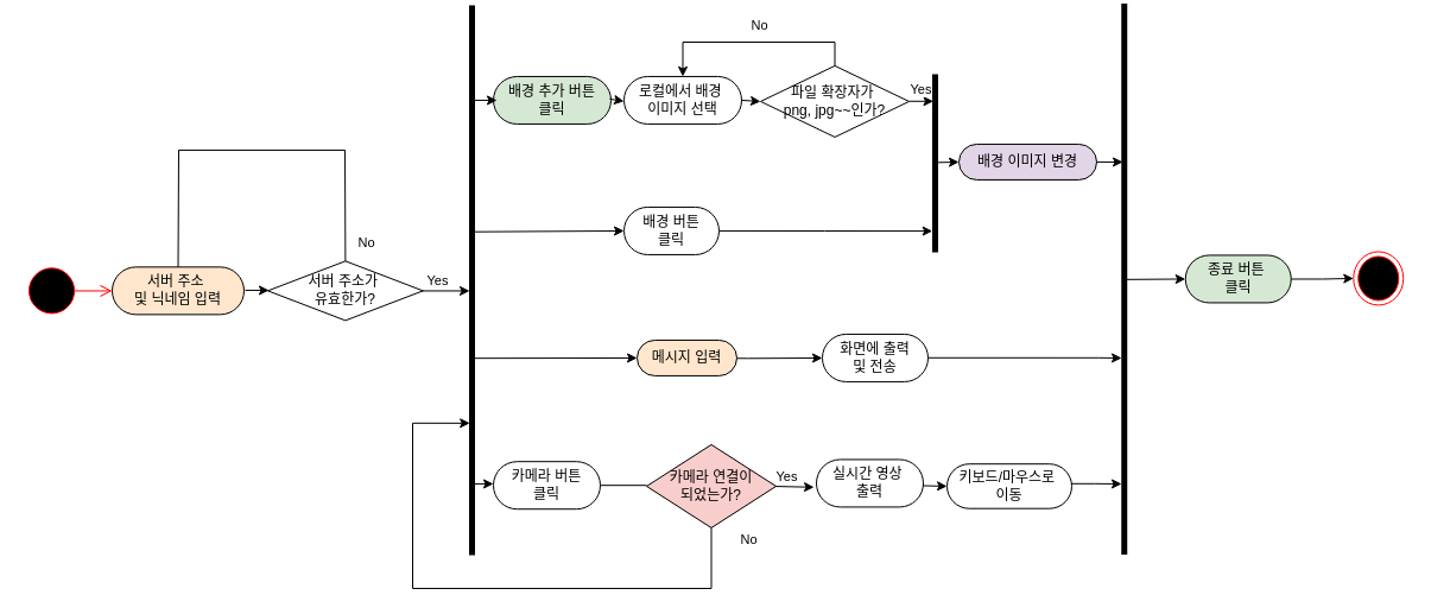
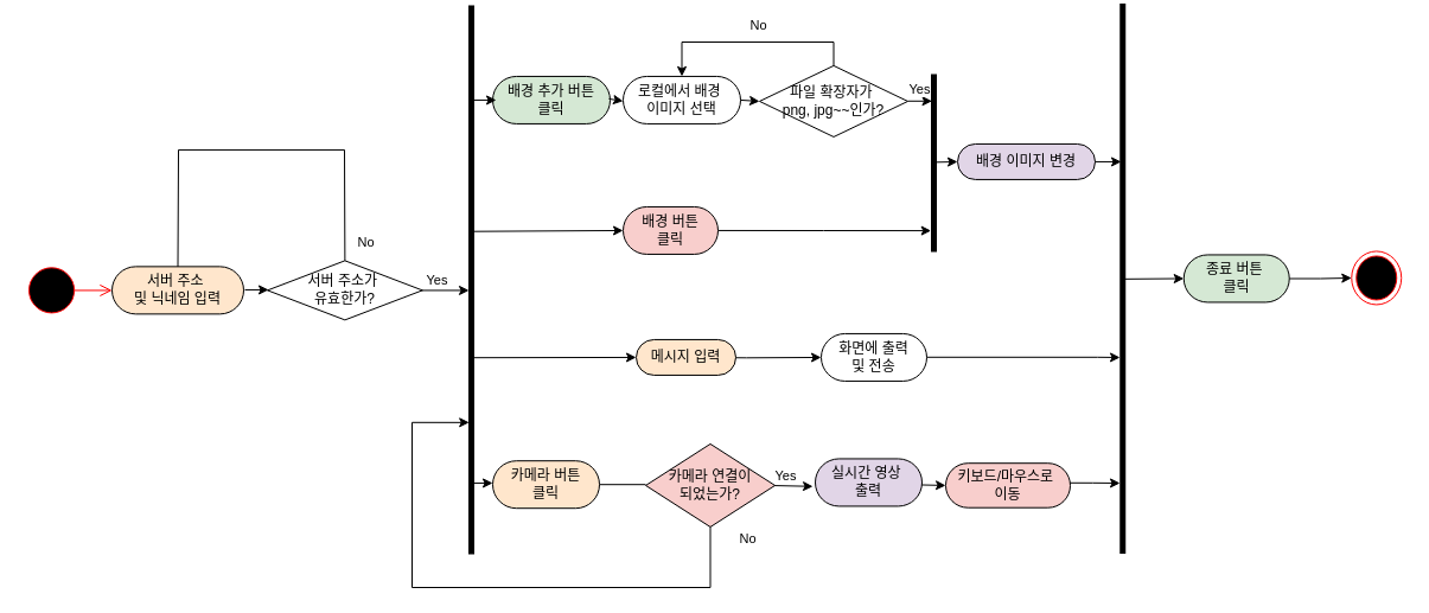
  <mxCell id="0" />
  <mxCell id="1" parent="0" />
  <mxCell id="2" value="" style="ellipse;html=1;shape=endState;fillColor=#000000;strokeColor=#ff0000;rotation=-90;" vertex="1" parent="1"><mxGeometry x="1137.75" y="178.95" width="45" height="42" as="geometry" /></mxCell>
  <mxCell id="3" value="" style="ellipse;html=1;shape=startState;fillColor=#000000;strokeColor=#ff0000;rotation=-90;" vertex="1" parent="1"><mxGeometry x="20" y="187.28" width="46.09" height="46.17" as="geometry" /></mxCell>
  <mxCell id="4" value="" style="edgeStyle=orthogonalEdgeStyle;html=1;verticalAlign=bottom;endArrow=open;endSize=8;strokeColor=#ff0000;rounded=0;" edge="1" parent="1"><mxGeometry relative="1" as="geometry"><mxPoint x="94" y="210.45" as="targetPoint" /><mxPoint x="62" y="210.45" as="sourcePoint" /></mxGeometry></mxCell>
  <mxCell id="5" value="서버 주소&amp;nbsp;&lt;div&gt;및 닉네임 입력&lt;/div&gt;" style="rounded=1;whiteSpace=wrap;html=1;arcSize=50;rotation=0;fillColor=#ffe6cc;" vertex="1" parent="1"><mxGeometry x="94" y="190.36" width="111" height="40" as="geometry" /></mxCell>
  <mxCell id="6" value="서버 주소가&amp;nbsp;&lt;div&gt;유효한가?&lt;/div&gt;" style="rhombus;whiteSpace=wrap;html=1;rotation=0;" vertex="1" parent="1"><mxGeometry x="225" y="185.36" width="130.75" height="50" as="geometry" /></mxCell>
  <mxCell id="7" value="" style="endArrow=classic;html=1;rounded=0;" edge="1" parent="1"><mxGeometry width="50" height="50" relative="1" as="geometry"><mxPoint x="206" y="209.95" as="sourcePoint" /><mxPoint x="226" y="209.95" as="targetPoint" /></mxGeometry></mxCell>
  <mxCell id="8" value="" style="endArrow=classic;html=1;rounded=0;" edge="1" parent="1"><mxGeometry width="50" height="50" relative="1" as="geometry"><mxPoint x="355" y="210.45" as="sourcePoint" /><mxPoint x="395" y="210.45" as="targetPoint" /></mxGeometry></mxCell>
  <mxCell id="9" value="Yes" style="edgeLabel;html=1;align=center;verticalAlign=middle;resizable=0;points=[];rotation=0;" vertex="1" connectable="0" parent="8"><mxGeometry x="-0.15" y="-5" relative="1" as="geometry"><mxPoint x="-5" y="-14" as="offset" /></mxGeometry></mxCell>
  <mxCell id="10" value="" style="endArrow=none;html=1;rounded=0;exitX=0.5;exitY=0;exitDx=0;exitDy=0;entryX=0.5;entryY=0;entryDx=0;entryDy=0;" edge="1" parent="1" source="6" target="5"><mxGeometry width="50" height="50" relative="1" as="geometry"><mxPoint x="287" y="180.95" as="sourcePoint" /><mxPoint x="97" y="120.95" as="targetPoint" /><Array as="points"><mxPoint x="290" y="91.95" /><mxPoint x="150" y="91.95" /></Array></mxGeometry></mxCell>
  <mxCell id="11" value="No" style="edgeLabel;html=1;align=center;verticalAlign=middle;resizable=0;points=[];rotation=0;" vertex="1" connectable="0" parent="10"><mxGeometry x="-0.787" y="1" relative="1" as="geometry"><mxPoint x="18" y="19" as="offset" /></mxGeometry></mxCell>
  <mxCell id="12" value="" style="line;strokeWidth=5;fillColor=none;align=left;verticalAlign=middle;spacingTop=-1;spacingLeft=3;spacingRight=3;rotatable=0;labelPosition=right;points=[];portConstraint=eastwest;strokeColor=inherit;rotation=-90;" vertex="1" parent="1"><mxGeometry x="165.5" y="197.45" width="463" height="8" as="geometry" /></mxCell>
  <mxCell id="13" style="edgeStyle=orthogonalEdgeStyle;rounded=0;orthogonalLoop=1;jettySize=auto;html=1;exitX=1;exitY=0.5;exitDx=0;exitDy=0;entryX=0;entryY=0.5;entryDx=0;entryDy=0;endArrow=none;" edge="1" parent="1" source="14" target="37"><mxGeometry relative="1" as="geometry"><mxPoint x="535" y="375.78" as="targetPoint" /></mxGeometry></mxCell>
- <mxCell id="14" value="카메라 버튼&lt;div&gt;클릭&lt;/div&gt;" style="rounded=1;whiteSpace=wrap;html=1;arcSize=50;rotation=0;" vertex="1" parent="1"><mxGeometry x="415" y="354.2" width="90" height="40" as="geometry" /></mxCell>
+ <mxCell id="14" value="카메라 버튼&lt;div&gt;클릭&lt;/div&gt;" style="rounded=1;whiteSpace=wrap;html=1;arcSize=50;rotation=0;fillColor=#ffe6cc;" vertex="1" parent="1"><mxGeometry x="415" y="354.2" width="90" height="40" as="geometry" /></mxCell>
  <mxCell id="15" style="edgeStyle=orthogonalEdgeStyle;rounded=0;orthogonalLoop=1;jettySize=auto;html=1;entryX=0;entryY=0.5;entryDx=0;entryDy=0;" edge="1" parent="1" target="48"><mxGeometry relative="1" as="geometry"><mxPoint x="554" y="266.95" as="targetPoint" /><mxPoint x="565" y="266.78" as="sourcePoint" /></mxGeometry></mxCell>
  <mxCell id="16" value="메시지 입력" style="rounded=1;whiteSpace=wrap;html=1;arcSize=50;rotation=0;fillColor=#ffe6cc;" vertex="1" parent="1"><mxGeometry x="536" y="251.95" width="84" height="30" as="geometry" /></mxCell>
  <mxCell id="17" style="edgeStyle=orthogonalEdgeStyle;rounded=0;orthogonalLoop=1;jettySize=auto;html=1;" edge="1" parent="1"><mxGeometry relative="1" as="geometry"><mxPoint x="944" y="373" as="targetPoint" /><mxPoint x="894" y="372.78" as="sourcePoint" /><Array as="points"><mxPoint x="921" y="373" /><mxPoint x="953" y="373" /></Array></mxGeometry></mxCell>
- <mxCell id="18" value="키보드/마우스로&lt;span style=&quot;background-color: initial;&quot;&gt;&amp;nbsp;&lt;/span&gt;&lt;div&gt;&lt;span style=&quot;background-color: initial;&quot;&gt;이동&lt;/span&gt;&lt;/div&gt;" style="rounded=1;whiteSpace=wrap;html=1;arcSize=50;rotation=0;" vertex="1" parent="1"><mxGeometry x="797" y="356.2" width="105" height="37.5" as="geometry" /></mxCell>
+ <mxCell id="18" value="키보드/마우스로&lt;span style=&quot;background-color: initial;&quot;&gt;&amp;nbsp;&lt;/span&gt;&lt;div&gt;&lt;span style=&quot;background-color: initial;&quot;&gt;이동&lt;/span&gt;&lt;/div&gt;" style="rounded=1;whiteSpace=wrap;html=1;arcSize=50;rotation=0;fillColor=#f8cecc;" vertex="1" parent="1"><mxGeometry x="797" y="356.2" width="105" height="37.5" as="geometry" /></mxCell>
  <mxCell id="19" style="edgeStyle=orthogonalEdgeStyle;rounded=0;orthogonalLoop=1;jettySize=auto;html=1;exitX=1;exitY=0.5;exitDx=0;exitDy=0;entryX=0.119;entryY=0.21;entryDx=0;entryDy=0;entryPerimeter=0;" edge="1" parent="1" source="20" target="31"><mxGeometry relative="1" as="geometry"><mxPoint x="777" y="159.95" as="targetPoint" /><mxPoint x="613" y="159.78" as="sourcePoint" /></mxGeometry></mxCell>
- <mxCell id="20" value="배경 버튼&lt;div&gt;클릭&lt;/div&gt;" style="rounded=1;whiteSpace=wrap;html=1;arcSize=50;rotation=0;" vertex="1" parent="1"><mxGeometry x="525" y="139.95" width="80" height="40" as="geometry" /></mxCell>
+ <mxCell id="20" value="배경 버튼&lt;div&gt;클릭&lt;/div&gt;" style="rounded=1;whiteSpace=wrap;html=1;arcSize=50;rotation=0;fillColor=#f8cecc;" vertex="1" parent="1"><mxGeometry x="525" y="139.95" width="80" height="40" as="geometry" /></mxCell>
  <mxCell id="21" value="배경 추가 버튼&lt;div&gt;클릭&lt;/div&gt;" style="rounded=1;whiteSpace=wrap;html=1;arcSize=50;rotation=0;fillColor=#d5e8d4;" vertex="1" parent="1"><mxGeometry x="415" y="29.95" width="99" height="40" as="geometry" /></mxCell>
  <mxCell id="22" value="" style="endArrow=classic;html=1;rounded=0;entryX=0.5;entryY=0;entryDx=0;entryDy=0;" edge="1" parent="1"><mxGeometry width="50" height="50" relative="1" as="geometry"><mxPoint x="398" y="372.95" as="sourcePoint" /><mxPoint x="415" y="372.95" as="targetPoint" /></mxGeometry></mxCell>
  <mxCell id="23" value="" style="endArrow=classic;html=1;rounded=0;entryX=0;entryY=0.5;entryDx=0;entryDy=0;exitX=0.358;exitY=0.527;exitDx=0;exitDy=0;exitPerimeter=0;" edge="1" parent="1" source="12" target="16"><mxGeometry width="50" height="50" relative="1" as="geometry"><mxPoint x="474" y="266.95" as="sourcePoint" /><mxPoint x="491" y="267.95" as="targetPoint" /></mxGeometry></mxCell>
  <mxCell id="24" style="edgeStyle=orthogonalEdgeStyle;rounded=0;orthogonalLoop=1;jettySize=auto;html=1;exitX=0.5;exitY=0;exitDx=0;exitDy=0;entryX=0.5;entryY=0;entryDx=0;entryDy=0;" edge="1" parent="1" source="26" target="27"><mxGeometry relative="1" as="geometry" /></mxCell>
  <mxCell id="25" value="No" style="edgeLabel;html=1;align=center;verticalAlign=middle;resizable=0;points=[];rotation=0;" vertex="1" connectable="0" parent="24"><mxGeometry x="-0.535" relative="1" as="geometry"><mxPoint x="-43" y="-15" as="offset" /></mxGeometry></mxCell>
  <mxCell id="26" value="파일 확장자가&amp;nbsp;&lt;div&gt;png, jpg~~인가?&lt;/div&gt;" style="rhombus;whiteSpace=wrap;html=1;rotation=0;" vertex="1" parent="1"><mxGeometry x="640" y="20.95" width="125" height="60" as="geometry" /></mxCell>
  <mxCell id="27" value="로컬에서 배경&amp;nbsp;&lt;div&gt;이미지 선택&lt;/div&gt;" style="rounded=1;whiteSpace=wrap;html=1;arcSize=50;rotation=0;" vertex="1" parent="1"><mxGeometry x="525" y="29.95" width="99" height="40" as="geometry" /></mxCell>
  <mxCell id="28" value="" style="endArrow=classic;html=1;rounded=0;entryX=0;entryY=0.5;entryDx=0;entryDy=0;exitX=1;exitY=0.5;exitDx=0;exitDy=0;" edge="1" parent="1" source="27" target="26"><mxGeometry width="50" height="50" relative="1" as="geometry"><mxPoint x="624" y="48.95" as="sourcePoint" /><mxPoint x="635" y="50.78" as="targetPoint" /></mxGeometry></mxCell>
  <mxCell id="29" style="edgeStyle=orthogonalEdgeStyle;rounded=0;orthogonalLoop=1;jettySize=auto;html=1;exitX=0.5;exitY=1;exitDx=0;exitDy=0;" edge="1" parent="1"><mxGeometry relative="1" as="geometry"><mxPoint x="945" y="101.95" as="targetPoint" /><mxPoint x="880" y="101.95" as="sourcePoint" /></mxGeometry></mxCell>
  <mxCell id="30" value="배경 이미지 변경" style="rounded=1;whiteSpace=wrap;html=1;arcSize=50;rotation=0;fillColor=#e1d5e7;" vertex="1" parent="1"><mxGeometry x="807" y="86.95" width="116" height="30" as="geometry" /></mxCell>
  <mxCell id="31" value="" style="line;strokeWidth=5;fillColor=none;align=left;verticalAlign=middle;spacingTop=-1;spacingLeft=3;spacingRight=3;rotatable=0;labelPosition=right;points=[];portConstraint=eastwest;strokeColor=inherit;rotation=-90;" vertex="1" parent="1"><mxGeometry x="712" y="98.95" width="150" height="8" as="geometry" /></mxCell>
  <mxCell id="32" style="edgeStyle=orthogonalEdgeStyle;rounded=0;orthogonalLoop=1;jettySize=auto;html=1;entryX=0.848;entryY=0.307;entryDx=0;entryDy=0;entryPerimeter=0;" edge="1" parent="1" target="31"><mxGeometry relative="1" as="geometry"><mxPoint x="765" y="50.78" as="sourcePoint" /></mxGeometry></mxCell>
  <mxCell id="33" value="Yes" style="edgeLabel;html=1;align=center;verticalAlign=middle;resizable=0;points=[];rotation=0;" vertex="1" connectable="0" parent="32"><mxGeometry x="-0.116" y="2" relative="1" as="geometry"><mxPoint y="-8" as="offset" /></mxGeometry></mxCell>
  <mxCell id="34" value="" style="endArrow=classic;html=1;rounded=0;entryX=0;entryY=0.5;entryDx=0;entryDy=0;exitX=0.504;exitY=0.67;exitDx=0;exitDy=0;exitPerimeter=0;" edge="1" parent="1" source="31" target="30"><mxGeometry width="50" height="50" relative="1" as="geometry"><mxPoint x="771" y="279.95" as="sourcePoint" /><mxPoint x="721" y="229.95" as="targetPoint" /></mxGeometry></mxCell>
  <mxCell id="35" style="edgeStyle=orthogonalEdgeStyle;rounded=0;orthogonalLoop=1;jettySize=auto;html=1;exitX=1;exitY=0.5;exitDx=0;exitDy=0;" edge="1" parent="1" source="37"><mxGeometry relative="1" as="geometry"><mxPoint x="685" y="375.78" as="targetPoint" /><Array as="points"><mxPoint x="650" y="374.78" /><mxPoint x="687" y="375.78" /></Array></mxGeometry></mxCell>
  <mxCell id="36" value="Yes" style="edgeLabel;html=1;align=center;verticalAlign=middle;resizable=0;points=[];rotation=0;" vertex="1" connectable="0" parent="35"><mxGeometry x="-0.285" y="9" relative="1" as="geometry"><mxPoint as="offset" /></mxGeometry></mxCell>
  <mxCell id="37" value="카메라 연결이&lt;div&gt;되었는가?&lt;/div&gt;" style="rhombus;whiteSpace=wrap;html=1;rotation=0;fillColor=#f8cecc;" vertex="1" parent="1"><mxGeometry x="544" y="339.95" width="109" height="70" as="geometry" /></mxCell>
  <mxCell id="38" style="edgeStyle=orthogonalEdgeStyle;rounded=0;orthogonalLoop=1;jettySize=auto;html=1;entryX=0;entryY=0.5;entryDx=0;entryDy=0;" edge="1" parent="1" target="18"><mxGeometry relative="1" as="geometry"><mxPoint x="740" y="373.78" as="sourcePoint" /></mxGeometry></mxCell>
- <mxCell id="39" value="실시간 영상&amp;nbsp;&lt;div&gt;출력&lt;/div&gt;" style="rounded=1;whiteSpace=wrap;html=1;arcSize=50;rotation=0;" vertex="1" parent="1"><mxGeometry x="687" y="352.45" width="90" height="40" as="geometry" /></mxCell>
+ <mxCell id="39" value="실시간 영상&amp;nbsp;&lt;div&gt;출력&lt;/div&gt;" style="rounded=1;whiteSpace=wrap;html=1;arcSize=50;rotation=0;fillColor=#e1d5e7;" vertex="1" parent="1"><mxGeometry x="687" y="352.45" width="90" height="40" as="geometry" /></mxCell>
  <mxCell id="40" style="edgeStyle=orthogonalEdgeStyle;rounded=0;orthogonalLoop=1;jettySize=auto;html=1;entryX=0.5;entryY=0;entryDx=0;entryDy=0;" edge="1" parent="1" source="50" target="2"><mxGeometry relative="1" as="geometry"><mxPoint x="937.75" y="238.78" as="targetPoint" /><mxPoint x="1067.75" y="201.28" as="sourcePoint" /></mxGeometry></mxCell>
  <mxCell id="41" value="" style="endArrow=classic;html=1;rounded=0;entryX=0;entryY=0.5;entryDx=0;entryDy=0;exitX=0.588;exitY=0.679;exitDx=0;exitDy=0;exitPerimeter=0;" edge="1" parent="1" source="12" target="20"><mxGeometry width="50" height="50" relative="1" as="geometry"><mxPoint x="465" y="160.95" as="sourcePoint" /><mxPoint x="485" y="160.95" as="targetPoint" /></mxGeometry></mxCell>
  <mxCell id="42" value="" style="endArrow=classic;html=1;rounded=0;entryX=0.5;entryY=0;entryDx=0;entryDy=0;exitX=0.301;exitY=0.648;exitDx=0;exitDy=0;exitPerimeter=0;" edge="1" parent="1"><mxGeometry width="50" height="50" relative="1" as="geometry"><mxPoint x="398" y="49.95" as="sourcePoint" /><mxPoint x="418" y="49.95" as="targetPoint" /></mxGeometry></mxCell>
  <mxCell id="43" value="" style="endArrow=classic;html=1;rounded=0;exitX=0.301;exitY=0.648;exitDx=0;exitDy=0;exitPerimeter=0;" edge="1" parent="1"><mxGeometry width="50" height="50" relative="1" as="geometry"><mxPoint x="513" y="48.95" as="sourcePoint" /><mxPoint x="525" y="50.78" as="targetPoint" /></mxGeometry></mxCell>
  <mxCell id="44" style="edgeStyle=orthogonalEdgeStyle;rounded=0;orthogonalLoop=1;jettySize=auto;html=1;exitX=0.5;exitY=1;exitDx=0;exitDy=0;entryX=0.24;entryY=0.273;entryDx=0;entryDy=0;entryPerimeter=0;" edge="1" parent="1" source="37" target="12"><mxGeometry relative="1" as="geometry"><mxPoint x="390" y="322" as="targetPoint" /><Array as="points"><mxPoint x="599" y="461" /><mxPoint x="347" y="461" /><mxPoint x="347" y="322" /></Array></mxGeometry></mxCell>
  <mxCell id="45" value="No" style="edgeLabel;html=1;align=center;verticalAlign=middle;resizable=0;points=[];rotation=0;" vertex="1" connectable="0" parent="44"><mxGeometry x="-0.86" y="4" relative="1" as="geometry"><mxPoint x="27" y="-24" as="offset" /></mxGeometry></mxCell>
  <mxCell id="46" value="" style="line;strokeWidth=5;fillColor=none;align=left;verticalAlign=middle;spacingTop=-1;spacingLeft=3;spacingRight=3;rotatable=0;labelPosition=right;points=[];portConstraint=eastwest;strokeColor=inherit;rotation=-90;" vertex="1" parent="1"><mxGeometry x="714.25" y="196.45" width="464" height="8" as="geometry" /></mxCell>
  <mxCell id="47" style="edgeStyle=orthogonalEdgeStyle;rounded=0;orthogonalLoop=1;jettySize=auto;html=1;" edge="1" parent="1"><mxGeometry relative="1" as="geometry"><mxPoint x="944" y="267" as="targetPoint" /><mxPoint x="719" y="266.78" as="sourcePoint" /><Array as="points"><mxPoint x="925" y="267" /><mxPoint x="934" y="267" /></Array></mxGeometry></mxCell>
  <mxCell id="48" value="화면에 출력&lt;div&gt;및 전송&lt;/div&gt;" style="rounded=1;whiteSpace=wrap;html=1;arcSize=50;rotation=0;" vertex="1" parent="1"><mxGeometry x="692" y="246.95" width="89" height="40" as="geometry" /></mxCell>
  <mxCell id="49" value="" style="endArrow=classic;html=1;rounded=0;entryX=0;entryY=0.5;entryDx=0;entryDy=0;exitX=0.486;exitY=0.719;exitDx=0;exitDy=0;exitPerimeter=0;" edge="1" parent="1" target="50"><mxGeometry width="50" height="50" relative="1" as="geometry"><mxPoint x="948.002" y="200.855" as="sourcePoint" /><mxPoint x="906.75" y="284.45" as="targetPoint" /></mxGeometry></mxCell>
  <mxCell id="50" value="종료 버튼&amp;nbsp;&lt;div&gt;클릭&lt;/div&gt;" style="rounded=1;whiteSpace=wrap;html=1;arcSize=50;rotation=0;fillColor=#d5e8d4;" vertex="1" parent="1"><mxGeometry x="997.75" y="180.45" width="89" height="40" as="geometry" /></mxCell>
